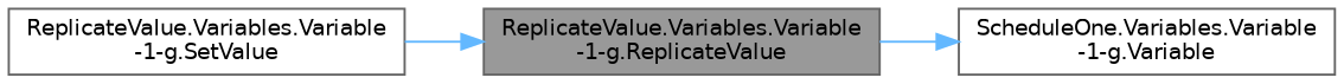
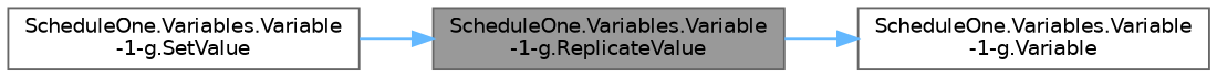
  digraph {
    rankdir=RL
    node [color=grey40 fillcolor=white fontname=Helvetica fontsize=10 shape=box style=filled]
    edge [color=steelblue1 dir=back fontname=Helvetica fontsize=10 labelfontname=Helvetica labelfontsize=10 style=solid]
-   n1 [color=gray40 fillcolor=grey60 fontcolor=black height=0.2 label="ReplicateValue.Variables.Variable\l-1-g.ReplicateValue" width=0.4]
-   n2 [height=0.2 label="ReplicateValue.Variables.Variable\l-1-g.SetValue" width=0.4]
+   n1 [color=gray40 fillcolor=grey60 fontcolor=black height=0.2 label="ScheduleOne.Variables.Variable\l-1-g.ReplicateValue" width=0.4]
+   n2 [height=0.2 label="ScheduleOne.Variables.Variable\l-1-g.SetValue" width=0.4]
    n3 [height=0.2 label="ScheduleOne.Variables.Variable\l-1-g.Variable" width=0.4]
    n1 -> n2
    n3 -> n1
  }
